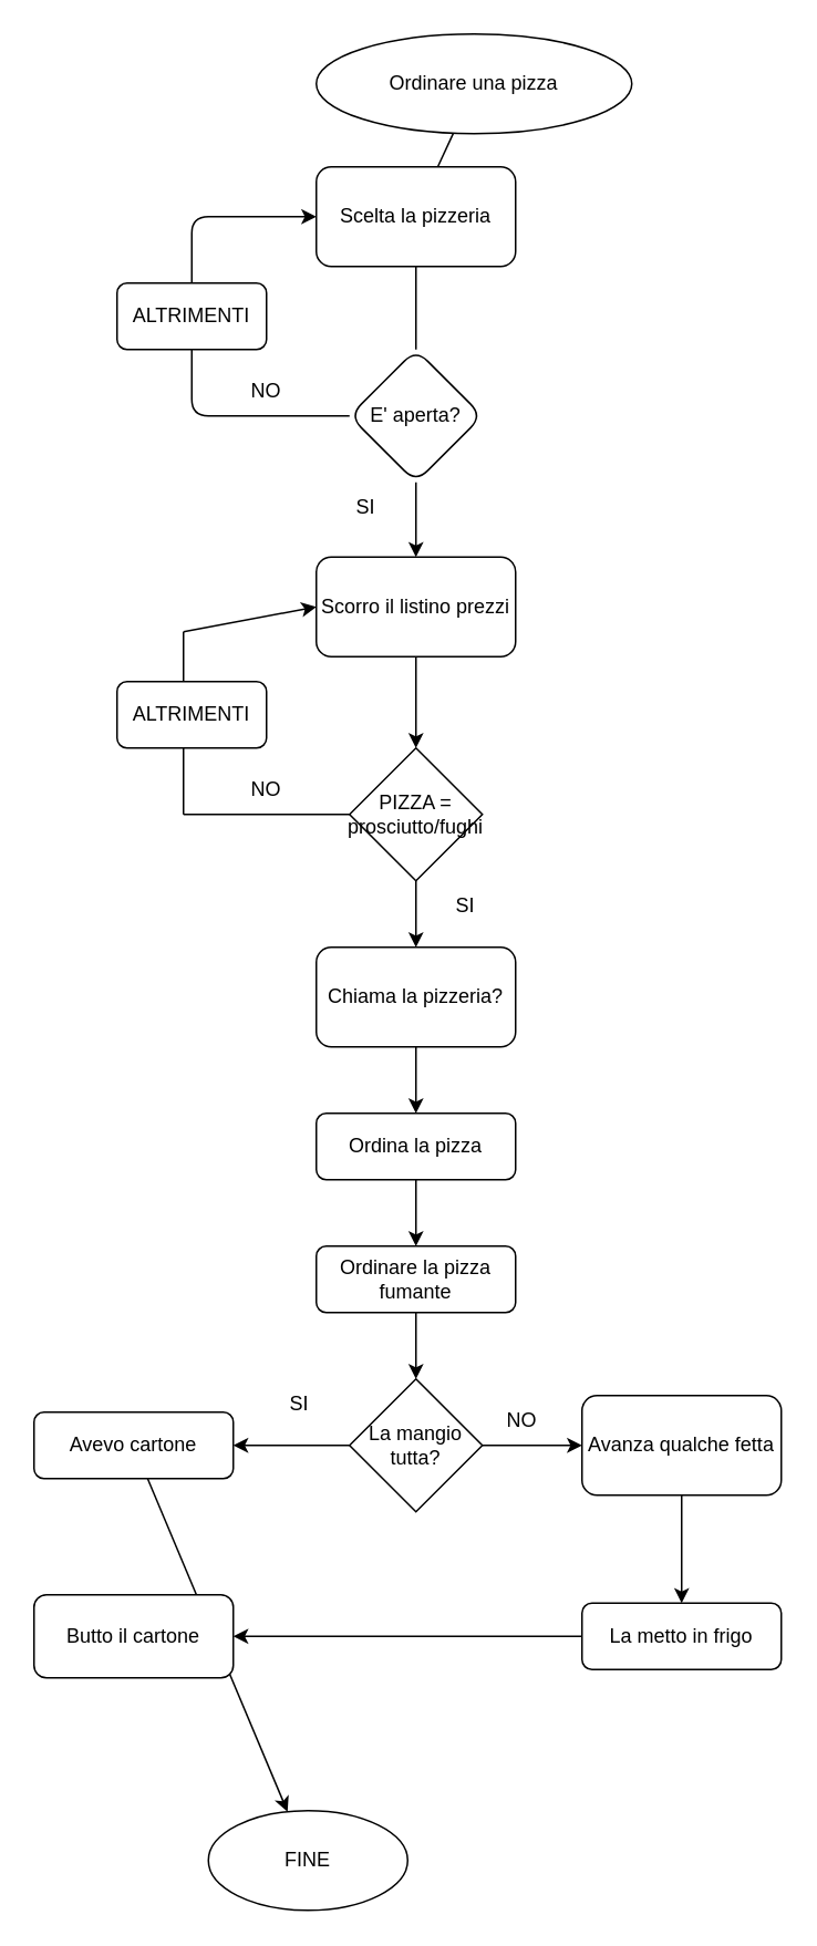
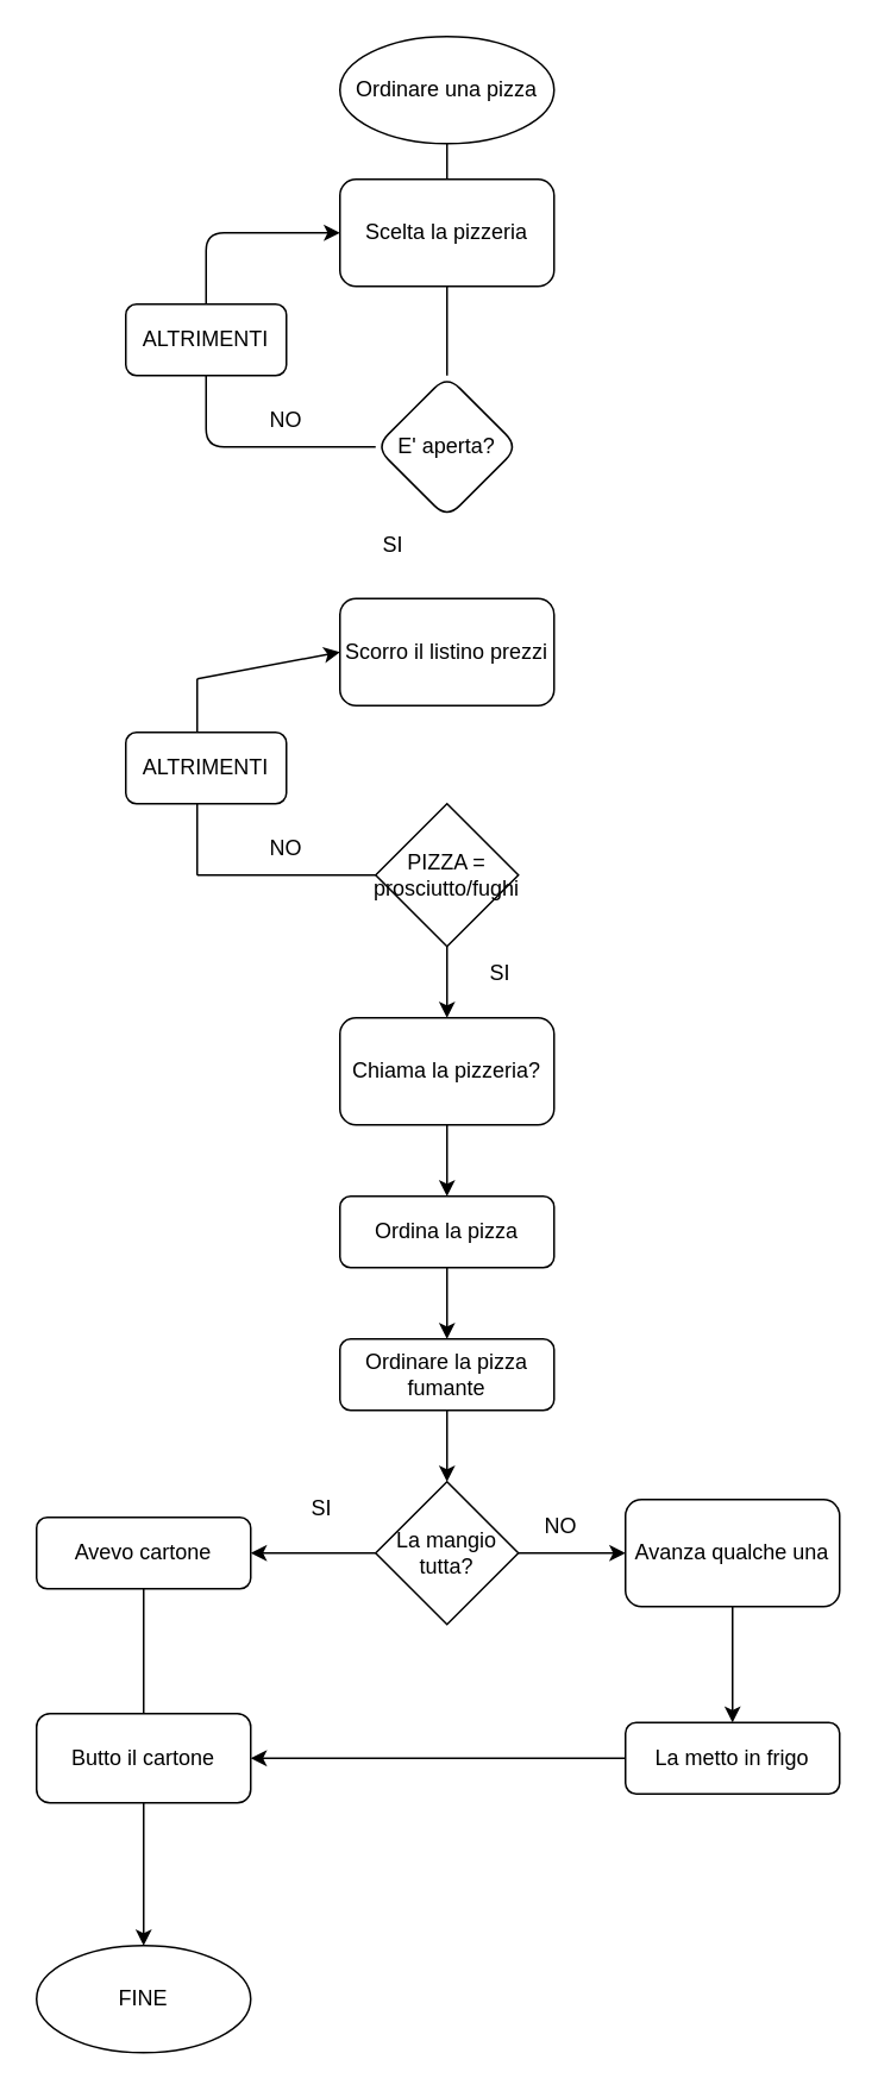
  <mxCell id="0" />
  <mxCell id="1" parent="0" />
- <mxCell id="2" style="edgeStyle=none;html=1;startArrow=none;" edge="1" parent="1" source="20" target="5"><mxGeometry relative="1" as="geometry"><mxPoint x="250" y="140" as="targetPoint" /></mxGeometry></mxCell>
- <mxCell id="3" value="Ordinare una pizza" style="ellipse;whiteSpace=wrap;html=1;" vertex="1" parent="1"><mxGeometry x="190" y="20" width="190" height="60" as="geometry" /></mxCell>
- <mxCell id="4" value="" style="edgeStyle=none;html=1;" edge="1" parent="1" source="5" target="7"><mxGeometry relative="1" as="geometry" /></mxCell>
+ <mxCell id="3" value="Ordinare una pizza" style="ellipse;whiteSpace=wrap;html=1;" vertex="1" parent="1"><mxGeometry x="190" width="120" height="60" as="geometry" y="20" /></mxCell>
  <mxCell id="5" value="Scorro il listino prezzi" style="rounded=1;whiteSpace=wrap;html=1;" vertex="1" parent="1"><mxGeometry x="190" y="335" width="120" height="60" as="geometry" /></mxCell>
  <mxCell id="6" value="" style="edgeStyle=none;html=1;" edge="1" parent="1" source="7" target="8"><mxGeometry relative="1" as="geometry" /></mxCell>
  <mxCell id="7" value="PIZZA = prosciutto/fughi" style="rhombus;whiteSpace=wrap;html=1;" vertex="1" parent="1"><mxGeometry x="210" y="450" width="80" height="80" as="geometry" /></mxCell>
  <mxCell id="8" value="Chiama la pizzeria?" style="rounded=1;whiteSpace=wrap;html=1;" vertex="1" parent="1"><mxGeometry x="190" y="570" width="120" height="60" as="geometry" /></mxCell>
  <mxCell id="9" value="" style="endArrow=none;html=1;" edge="1" parent="1"><mxGeometry width="50" height="50" relative="1" as="geometry"><mxPoint x="110" y="490" as="sourcePoint" /><mxPoint x="110" y="380" as="targetPoint" /></mxGeometry></mxCell>
  <mxCell id="10" value="" style="endArrow=none;html=1;" edge="1" parent="1"><mxGeometry width="50" height="50" relative="1" as="geometry"><mxPoint x="110" y="490" as="sourcePoint" /><mxPoint x="210" y="490" as="targetPoint" /></mxGeometry></mxCell>
  <mxCell id="11" value="NO" style="text;html=1;strokeColor=none;fillColor=none;align=center;verticalAlign=middle;whiteSpace=wrap;rounded=0;" vertex="1" parent="1"><mxGeometry x="130" y="460" width="60" height="30" as="geometry" /></mxCell>
  <mxCell id="12" value="" style="endArrow=classic;html=1;entryX=0;entryY=0.5;entryDx=0;entryDy=0;" edge="1" parent="1" target="5"><mxGeometry width="50" height="50" relative="1" as="geometry"><mxPoint x="110" y="380" as="sourcePoint" /><mxPoint x="160" y="330" as="targetPoint" /></mxGeometry></mxCell>
  <mxCell id="13" value="SI" style="text;html=1;strokeColor=none;fillColor=none;align=center;verticalAlign=middle;whiteSpace=wrap;rounded=0;" vertex="1" parent="1"><mxGeometry x="250" y="530" width="60" height="30" as="geometry" /></mxCell>
  <mxCell id="14" value="ALTRIMENTI" style="rounded=1;whiteSpace=wrap;html=1;" vertex="1" parent="1"><mxGeometry x="70" y="410" width="90" height="40" as="geometry" /></mxCell>
  <mxCell id="15" value="" style="edgeStyle=none;html=1;" edge="1" parent="1" target="17"><mxGeometry relative="1" as="geometry"><mxPoint x="250" y="630" as="sourcePoint" /></mxGeometry></mxCell>
  <mxCell id="16" value="" style="edgeStyle=none;html=1;" edge="1" parent="1" source="17" target="28"><mxGeometry relative="1" as="geometry" /></mxCell>
  <mxCell id="17" value="Ordina la pizza" style="rounded=1;whiteSpace=wrap;html=1;" vertex="1" parent="1"><mxGeometry x="190" y="670" width="120" height="40" as="geometry" /></mxCell>
  <mxCell id="18" value="Scelta la pizzeria" style="rounded=1;whiteSpace=wrap;html=1;" vertex="1" parent="1"><mxGeometry x="190" y="100" width="120" height="60" as="geometry" /></mxCell>
  <mxCell id="19" value="" style="edgeStyle=none;html=1;endArrow=none;" edge="1" parent="1" source="3" target="18"><mxGeometry relative="1" as="geometry"><mxPoint x="250" y="270" as="targetPoint" /><mxPoint x="250" y="80" as="sourcePoint" /></mxGeometry></mxCell>
  <mxCell id="20" value="E' aperta?" style="rhombus;whiteSpace=wrap;html=1;rounded=1;" vertex="1" parent="1"><mxGeometry x="210" y="210" width="80" height="80" as="geometry" /></mxCell>
  <mxCell id="21" value="" style="edgeStyle=none;html=1;startArrow=none;endArrow=none;" edge="1" parent="1" source="18" target="20"><mxGeometry relative="1" as="geometry"><mxPoint x="250" y="270" as="targetPoint" /><mxPoint x="250" y="160" as="sourcePoint" /></mxGeometry></mxCell>
  <mxCell id="22" value="SI" style="text;html=1;strokeColor=none;fillColor=none;align=center;verticalAlign=middle;whiteSpace=wrap;rounded=0;" vertex="1" parent="1"><mxGeometry x="190" y="290" width="60" height="30" as="geometry" /></mxCell>
  <mxCell id="23" value="" style="endArrow=classic;html=1;startArrow=none;exitX=0.5;exitY=0;exitDx=0;exitDy=0;" edge="1" parent="1" source="25"><mxGeometry width="50" height="50" relative="1" as="geometry"><mxPoint x="115" y="180" as="sourcePoint" /><mxPoint x="190" y="130" as="targetPoint" /><Array as="points"><mxPoint x="115" y="130" /></Array></mxGeometry></mxCell>
  <mxCell id="24" value="NO" style="text;html=1;strokeColor=none;fillColor=none;align=center;verticalAlign=middle;whiteSpace=wrap;rounded=0;" vertex="1" parent="1"><mxGeometry x="130" y="220" width="60" height="30" as="geometry" /></mxCell>
  <mxCell id="25" value="ALTRIMENTI" style="rounded=1;whiteSpace=wrap;html=1;" vertex="1" parent="1"><mxGeometry x="70" y="170" width="90" height="40" as="geometry" /></mxCell>
  <mxCell id="26" value="" style="endArrow=none;html=1;exitX=0;exitY=0.5;exitDx=0;exitDy=0;" edge="1" parent="1" source="20" target="25"><mxGeometry width="50" height="50" relative="1" as="geometry"><mxPoint x="210" y="250" as="sourcePoint" /><mxPoint x="190" y="130" as="targetPoint" /><Array as="points"><mxPoint x="115" y="250" /></Array></mxGeometry></mxCell>
  <mxCell id="27" value="" style="edgeStyle=none;html=1;" edge="1" parent="1" source="28" target="32"><mxGeometry relative="1" as="geometry" /></mxCell>
  <mxCell id="28" value="Ordinare la pizza fumante" style="whiteSpace=wrap;html=1;rounded=1;" vertex="1" parent="1"><mxGeometry x="190" y="750" width="120" height="40" as="geometry" /></mxCell>
  <mxCell id="29" value="" style="edgeStyle=none;html=1;startArrow=none;" edge="1" parent="1" target="34"><mxGeometry relative="1" as="geometry"><mxPoint x="140" y="850" as="sourcePoint" /></mxGeometry></mxCell>
  <mxCell id="30" value="" style="edgeStyle=none;html=1;" edge="1" parent="1" source="32" target="36"><mxGeometry relative="1" as="geometry" /></mxCell>
  <mxCell id="31" value="" style="edgeStyle=none;html=1;" edge="1" parent="1" source="32" target="34"><mxGeometry relative="1" as="geometry" /></mxCell>
  <mxCell id="32" value="La mangio tutta?" style="rhombus;whiteSpace=wrap;html=1;" vertex="1" parent="1"><mxGeometry x="210" y="830" width="80" height="80" as="geometry" /></mxCell>
  <mxCell id="33" value="" style="edgeStyle=none;html=1;" edge="1" parent="1" source="34" target="39"><mxGeometry relative="1" as="geometry" /></mxCell>
  <mxCell id="34" value="Avevo cartone" style="rounded=1;whiteSpace=wrap;html=1;" vertex="1" parent="1"><mxGeometry x="20" y="850" width="120" height="40" as="geometry" /></mxCell>
  <mxCell id="35" value="" style="edgeStyle=none;html=1;" edge="1" parent="1" source="36" target="41"><mxGeometry relative="1" as="geometry" /></mxCell>
- <mxCell id="36" value="Avanza qualche fetta" style="rounded=1;whiteSpace=wrap;html=1;" vertex="1" parent="1"><mxGeometry x="350" y="840" width="120" height="60" as="geometry" /></mxCell>
+ <mxCell id="36" value="Avanza qualche una" style="rounded=1;whiteSpace=wrap;html=1;" vertex="1" parent="1"><mxGeometry x="350" y="840" width="120" height="60" as="geometry" /></mxCell>
  <mxCell id="37" value="NO" style="text;html=1;strokeColor=none;fillColor=none;align=center;verticalAlign=middle;whiteSpace=wrap;rounded=0;" vertex="1" parent="1"><mxGeometry x="284" y="840" width="60" height="30" as="geometry" /></mxCell>
  <mxCell id="38" value="SI" style="text;html=1;strokeColor=none;fillColor=none;align=center;verticalAlign=middle;whiteSpace=wrap;rounded=0;" vertex="1" parent="1"><mxGeometry x="150" y="830" width="60" height="30" as="geometry" /></mxCell>
- <mxCell id="39" value="FINE" style="ellipse;whiteSpace=wrap;html=1;rounded=1;" vertex="1" parent="1"><mxGeometry x="125" y="1090" width="120" height="60" as="geometry" /></mxCell>
+ <mxCell id="39" value="FINE" style="ellipse;whiteSpace=wrap;html=1;rounded=1;" vertex="1" parent="1"><mxGeometry x="20" y="1090" width="120" height="60" as="geometry" /></mxCell>
  <mxCell id="40" value="Butto il cartone" style="rounded=1;whiteSpace=wrap;html=1;" vertex="1" parent="1"><mxGeometry x="20" y="960" width="120" height="50" as="geometry" /></mxCell>
  <mxCell id="41" value="La metto in frigo" style="whiteSpace=wrap;html=1;rounded=1;" vertex="1" parent="1"><mxGeometry x="350" y="965" width="120" height="40" as="geometry" /></mxCell>
  <mxCell id="42" value="" style="endArrow=classic;html=1;exitX=0;exitY=0.5;exitDx=0;exitDy=0;entryX=1;entryY=0.5;entryDx=0;entryDy=0;" edge="1" parent="1" source="41" target="40"><mxGeometry width="50" height="50" relative="1" as="geometry"><mxPoint x="230" y="890" as="sourcePoint" /><mxPoint x="280" y="840" as="targetPoint" /></mxGeometry></mxCell>
